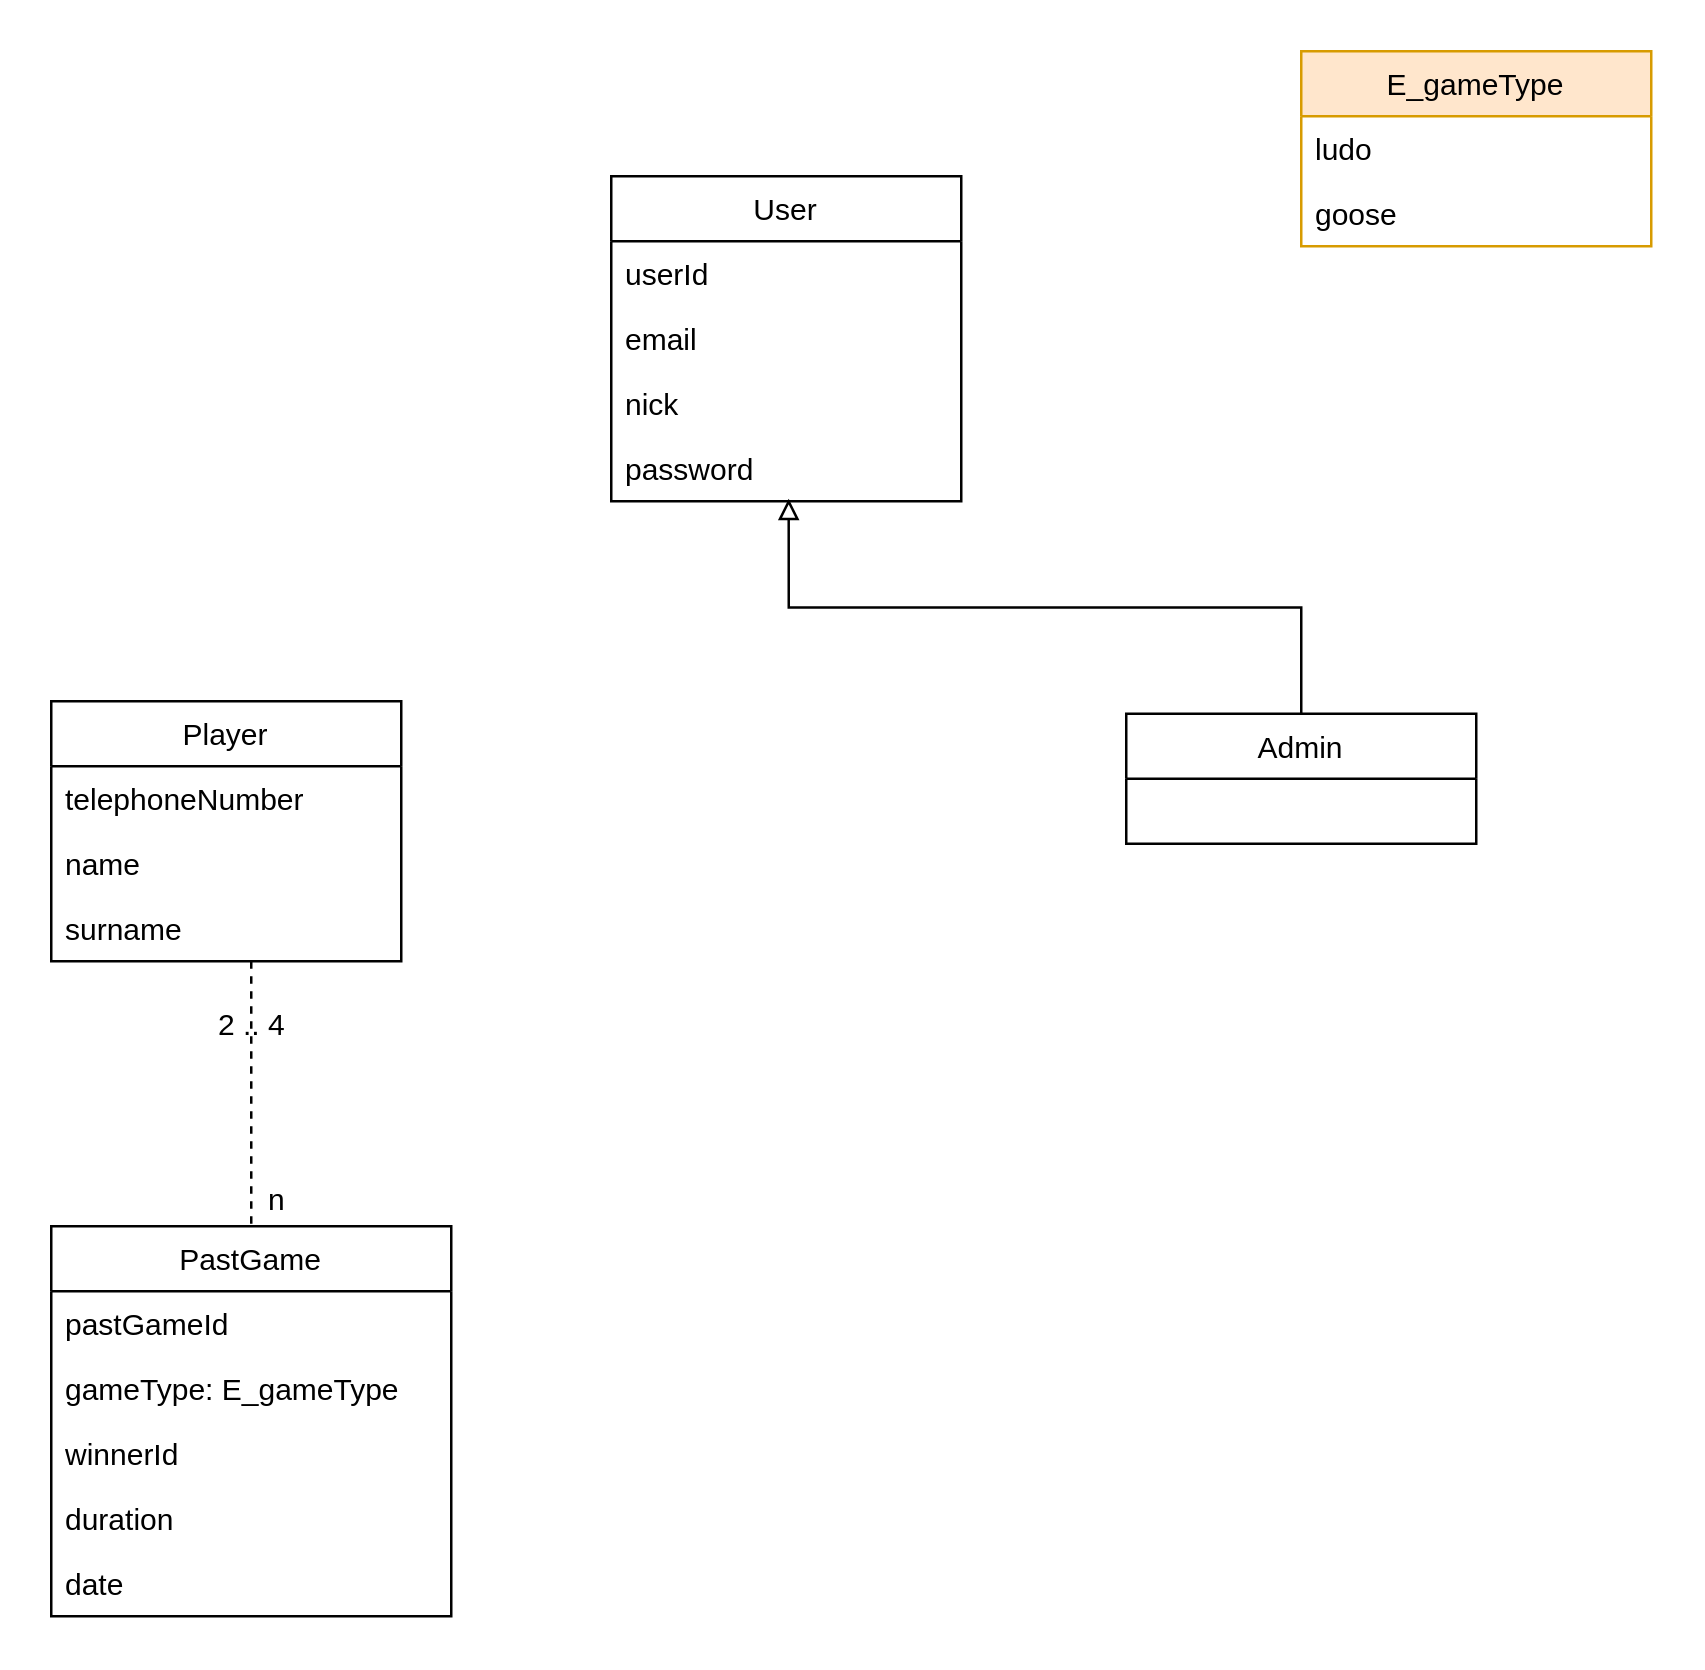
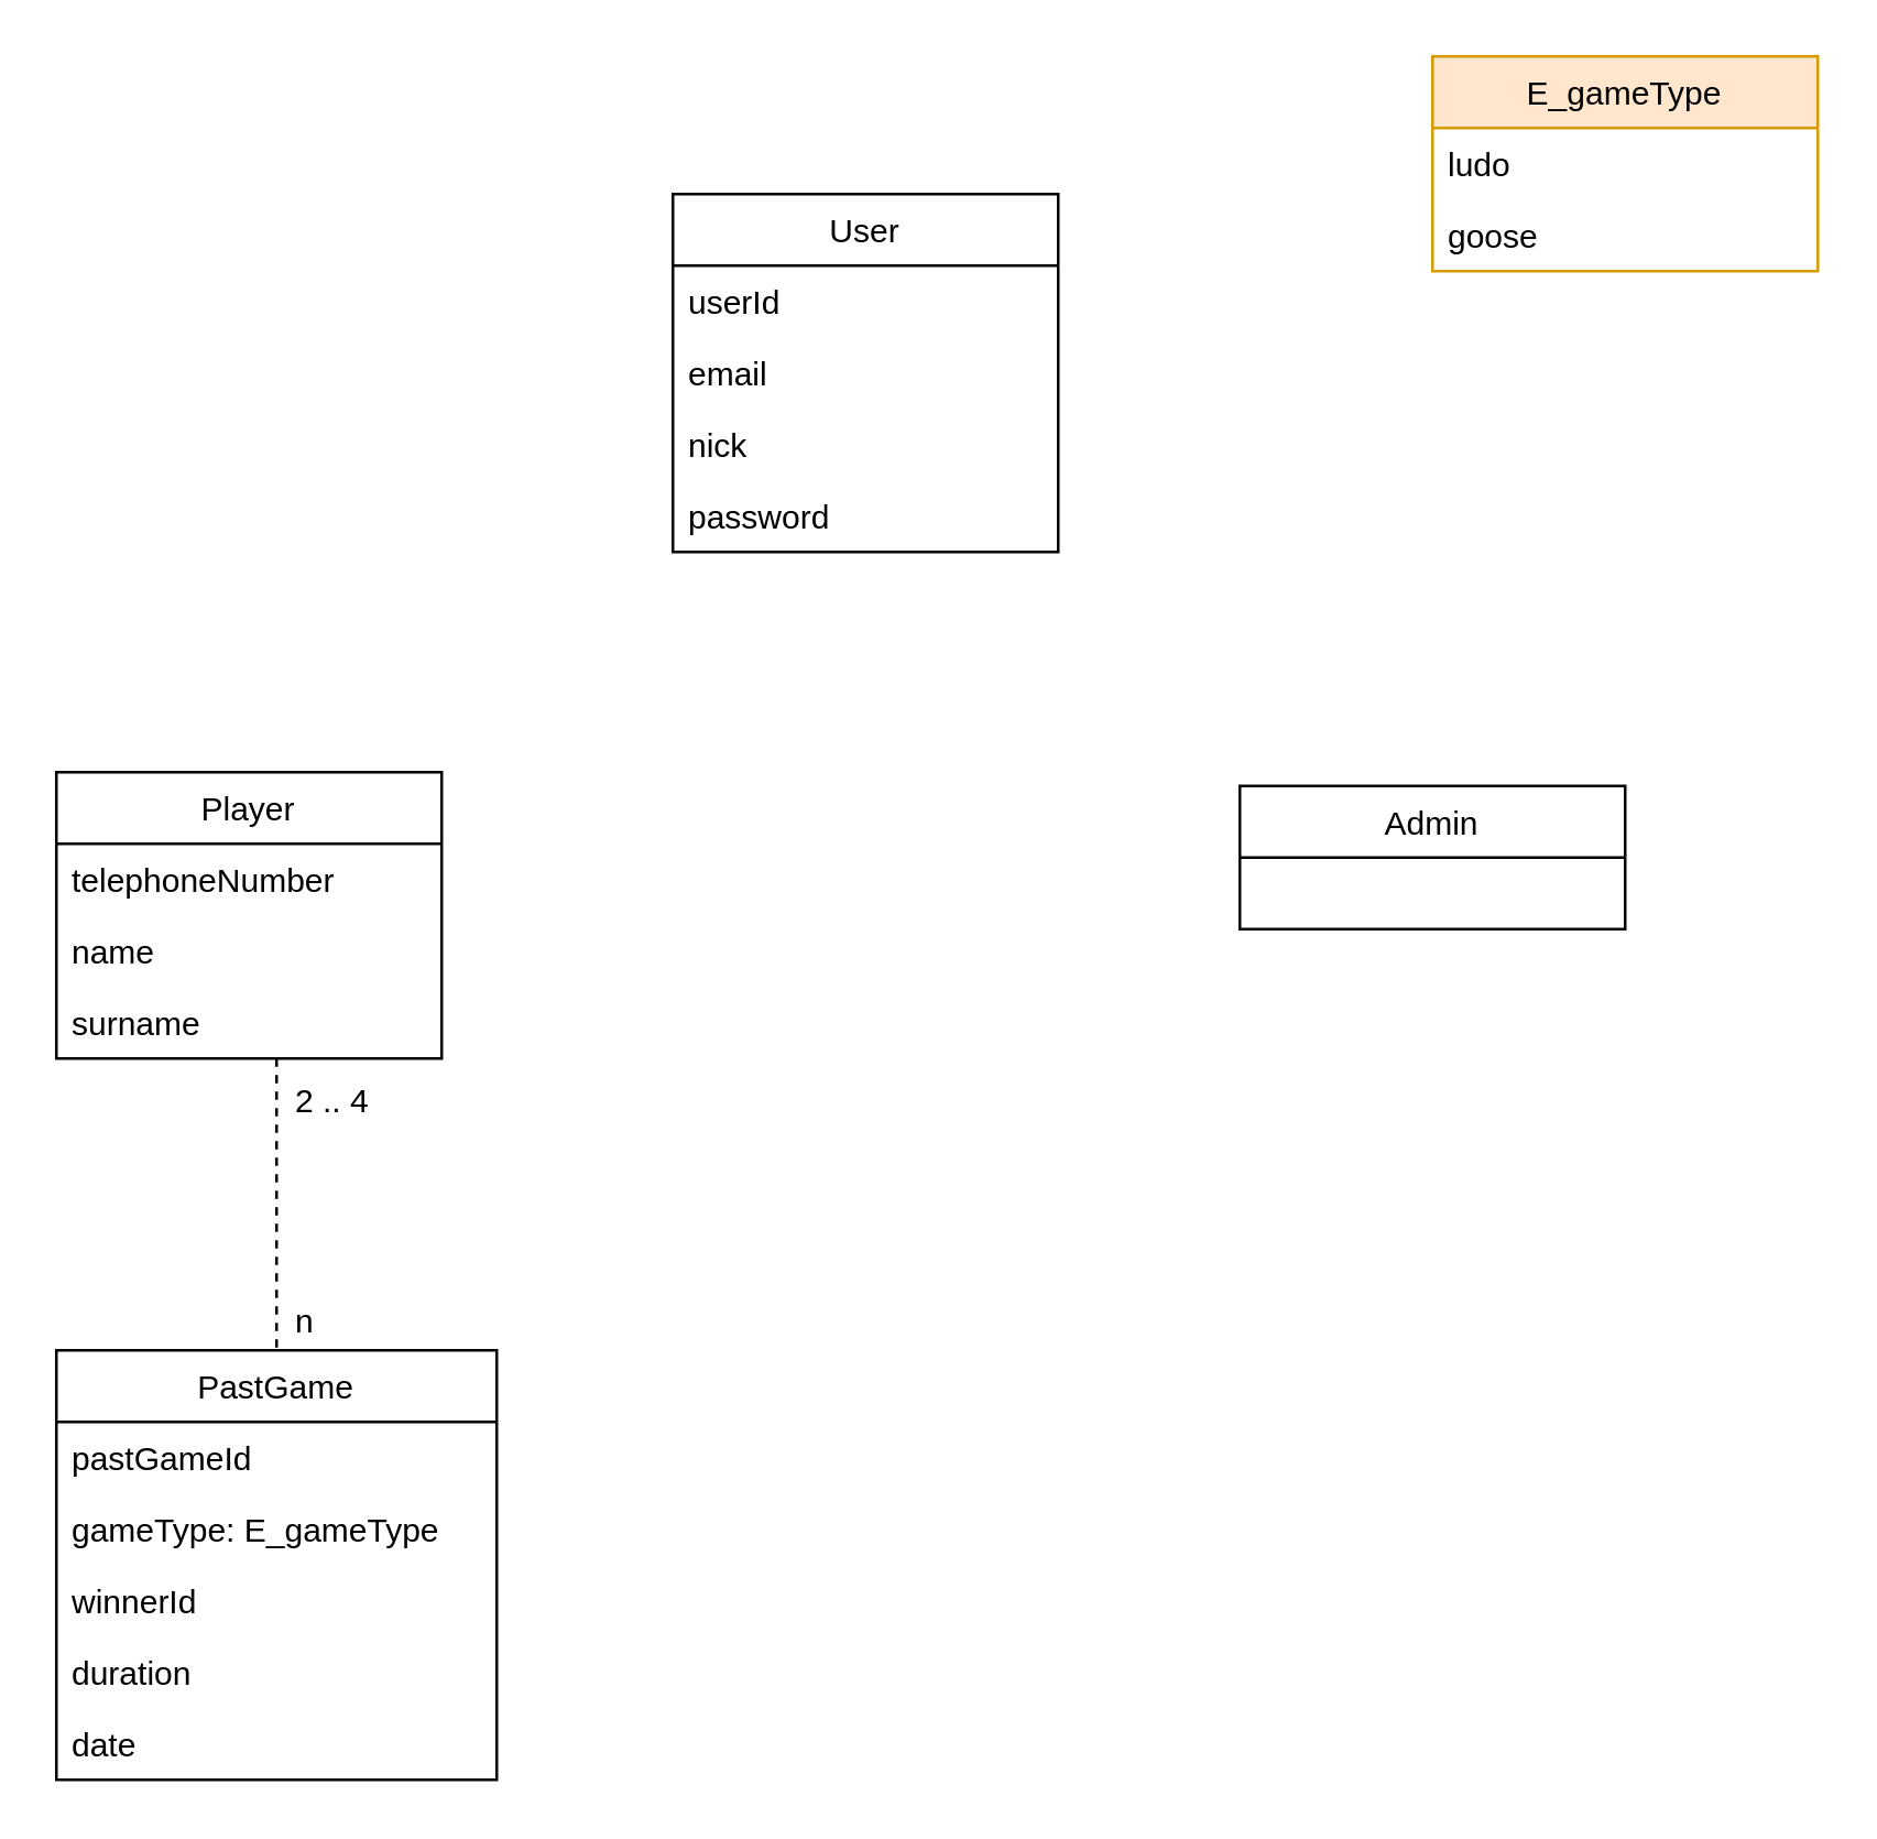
  <mxCell id="0" />
  <mxCell id="1" parent="0" />
  <mxCell id="2" value="User" style="swimlane;fontStyle=0;childLayout=stackLayout;horizontal=1;startSize=26;fillColor=none;horizontalStack=0;resizeParent=1;resizeParentMax=0;resizeLast=0;collapsible=1;marginBottom=0;" vertex="1" parent="1"><mxGeometry x="244" y="70" width="140" height="130" as="geometry" /></mxCell>
  <mxCell id="3" value="userId" style="text;strokeColor=none;fillColor=none;align=left;verticalAlign=top;spacingLeft=4;spacingRight=4;overflow=hidden;rotatable=0;points=[[0,0.5],[1,0.5]];portConstraint=eastwest;" vertex="1" parent="2"><mxGeometry y="26" width="140" height="26" as="geometry" /></mxCell>
  <mxCell id="4" value="email&#10;" style="text;strokeColor=none;fillColor=none;align=left;verticalAlign=top;spacingLeft=4;spacingRight=4;overflow=hidden;rotatable=0;points=[[0,0.5],[1,0.5]];portConstraint=eastwest;" vertex="1" parent="2"><mxGeometry y="52" width="140" height="26" as="geometry" /></mxCell>
  <mxCell id="5" value="nick" style="text;strokeColor=none;fillColor=none;align=left;verticalAlign=top;spacingLeft=4;spacingRight=4;overflow=hidden;rotatable=0;points=[[0,0.5],[1,0.5]];portConstraint=eastwest;" vertex="1" parent="2"><mxGeometry y="78" width="140" height="26" as="geometry" /></mxCell>
  <mxCell id="6" value="password" style="text;strokeColor=none;fillColor=none;align=left;verticalAlign=top;spacingLeft=4;spacingRight=4;overflow=hidden;rotatable=0;points=[[0,0.5],[1,0.5]];portConstraint=eastwest;" vertex="1" parent="2"><mxGeometry y="104" width="140" height="26" as="geometry" /></mxCell>
  <mxCell id="7" style="edgeStyle=orthogonalEdgeStyle;rounded=0;orthogonalLoop=1;jettySize=auto;html=1;entryX=0.5;entryY=0;entryDx=0;entryDy=0;endArrow=none;endFill=0;dashed=1;" edge="1" parent="1" source="8" target="14"><mxGeometry relative="1" as="geometry"><Array as="points"><mxPoint x="100" y="420" /><mxPoint x="100" y="420" /></Array></mxGeometry></mxCell>
  <mxCell id="8" value="Player" style="swimlane;fontStyle=0;childLayout=stackLayout;horizontal=1;startSize=26;fillColor=none;horizontalStack=0;resizeParent=1;resizeParentMax=0;resizeLast=0;collapsible=1;marginBottom=0;" vertex="1" parent="1"><mxGeometry x="20" y="280" width="140" height="104" as="geometry" /></mxCell>
  <mxCell id="9" value="telephoneNumber" style="text;strokeColor=none;fillColor=none;align=left;verticalAlign=top;spacingLeft=4;spacingRight=4;overflow=hidden;rotatable=0;points=[[0,0.5],[1,0.5]];portConstraint=eastwest;" vertex="1" parent="8"><mxGeometry y="26" width="140" height="26" as="geometry" /></mxCell>
  <mxCell id="10" value="name" style="text;strokeColor=none;fillColor=none;align=left;verticalAlign=top;spacingLeft=4;spacingRight=4;overflow=hidden;rotatable=0;points=[[0,0.5],[1,0.5]];portConstraint=eastwest;" vertex="1" parent="8"><mxGeometry y="52" width="140" height="26" as="geometry" /></mxCell>
  <mxCell id="11" value="surname" style="text;strokeColor=none;fillColor=none;align=left;verticalAlign=top;spacingLeft=4;spacingRight=4;overflow=hidden;rotatable=0;points=[[0,0.5],[1,0.5]];portConstraint=eastwest;" vertex="1" parent="8"><mxGeometry y="78" width="140" height="26" as="geometry" /></mxCell>
- <mxCell id="12" style="edgeStyle=orthogonalEdgeStyle;rounded=0;orthogonalLoop=1;jettySize=auto;html=1;entryX=0.507;entryY=0.962;entryDx=0;entryDy=0;entryPerimeter=0;endArrow=block;endFill=0;" edge="1" parent="1" source="13" target="6"><mxGeometry relative="1" as="geometry" /></mxCell>
  <mxCell id="13" value="Admin" style="swimlane;fontStyle=0;childLayout=stackLayout;horizontal=1;startSize=26;fillColor=none;horizontalStack=0;resizeParent=1;resizeParentMax=0;resizeLast=0;collapsible=1;marginBottom=0;" vertex="1" parent="1"><mxGeometry x="450" y="285" width="140" height="52" as="geometry" /></mxCell>
  <mxCell id="14" value="PastGame" style="swimlane;fontStyle=0;childLayout=stackLayout;horizontal=1;startSize=26;fillColor=none;horizontalStack=0;resizeParent=1;resizeParentMax=0;resizeLast=0;collapsible=1;marginBottom=0;" vertex="1" parent="1"><mxGeometry x="20" y="490" width="160" height="156" as="geometry" /></mxCell>
  <mxCell id="15" value="pastGameId" style="text;strokeColor=none;fillColor=none;align=left;verticalAlign=top;spacingLeft=4;spacingRight=4;overflow=hidden;rotatable=0;points=[[0,0.5],[1,0.5]];portConstraint=eastwest;" vertex="1" parent="14"><mxGeometry y="26" width="160" height="26" as="geometry" /></mxCell>
  <mxCell id="16" value="gameType: E_gameType" style="text;strokeColor=none;fillColor=none;align=left;verticalAlign=top;spacingLeft=4;spacingRight=4;overflow=hidden;rotatable=0;points=[[0,0.5],[1,0.5]];portConstraint=eastwest;" vertex="1" parent="14"><mxGeometry y="52" width="160" height="26" as="geometry" /></mxCell>
  <mxCell id="17" value="winnerId" style="text;strokeColor=none;fillColor=none;align=left;verticalAlign=top;spacingLeft=4;spacingRight=4;overflow=hidden;rotatable=0;points=[[0,0.5],[1,0.5]];portConstraint=eastwest;" vertex="1" parent="14"><mxGeometry y="78" width="160" height="26" as="geometry" /></mxCell>
  <mxCell id="18" value="duration" style="text;strokeColor=none;fillColor=none;align=left;verticalAlign=top;spacingLeft=4;spacingRight=4;overflow=hidden;rotatable=0;points=[[0,0.5],[1,0.5]];portConstraint=eastwest;" vertex="1" parent="14"><mxGeometry y="104" width="160" height="26" as="geometry" /></mxCell>
  <mxCell id="19" value="date" style="text;strokeColor=none;fillColor=none;align=left;verticalAlign=top;spacingLeft=4;spacingRight=4;overflow=hidden;rotatable=0;points=[[0,0.5],[1,0.5]];portConstraint=eastwest;" vertex="1" parent="14"><mxGeometry y="130" width="160" height="26" as="geometry" /></mxCell>
  <mxCell id="20" value="n" style="text;html=1;align=center;verticalAlign=middle;resizable=0;points=[];autosize=1;strokeColor=none;fillColor=none;" vertex="1" parent="1"><mxGeometry x="100" y="470" width="20" height="20" as="geometry" /></mxCell>
- <mxCell id="21" value="2 .. 4" style="text;html=1;align=center;verticalAlign=middle;resizable=0;points=[];autosize=1;strokeColor=none;fillColor=none;" vertex="1" parent="1"><mxGeometry x="80" y="400" width="40" height="20" as="geometry" /></mxCell>
+ <mxCell id="21" value="2 .. 4" style="text;html=1;align=center;verticalAlign=middle;resizable=0;points=[];autosize=1;strokeColor=none;fillColor=none;" vertex="1" parent="1"><mxGeometry x="100" y="390" width="40" height="20" as="geometry" /></mxCell>
  <mxCell id="22" value="E_gameType" style="swimlane;fontStyle=0;childLayout=stackLayout;horizontal=1;startSize=26;fillColor=#ffe6cc;horizontalStack=0;resizeParent=1;resizeParentMax=0;resizeLast=0;collapsible=1;marginBottom=0;strokeColor=#d79b00;" vertex="1" parent="1"><mxGeometry x="520" y="20" width="140" height="78" as="geometry" /></mxCell>
  <mxCell id="23" value="ludo" style="text;strokeColor=none;fillColor=none;align=left;verticalAlign=top;spacingLeft=4;spacingRight=4;overflow=hidden;rotatable=0;points=[[0,0.5],[1,0.5]];portConstraint=eastwest;" vertex="1" parent="22"><mxGeometry y="26" width="140" height="26" as="geometry" /></mxCell>
  <mxCell id="24" value="goose" style="text;strokeColor=none;fillColor=none;align=left;verticalAlign=top;spacingLeft=4;spacingRight=4;overflow=hidden;rotatable=0;points=[[0,0.5],[1,0.5]];portConstraint=eastwest;" vertex="1" parent="22"><mxGeometry y="52" width="140" height="26" as="geometry" /></mxCell>
